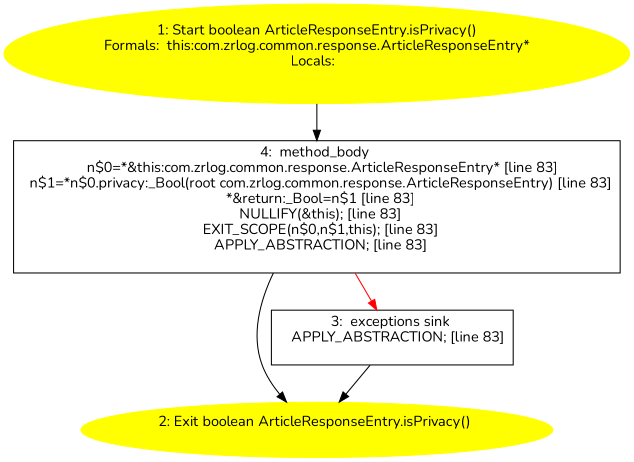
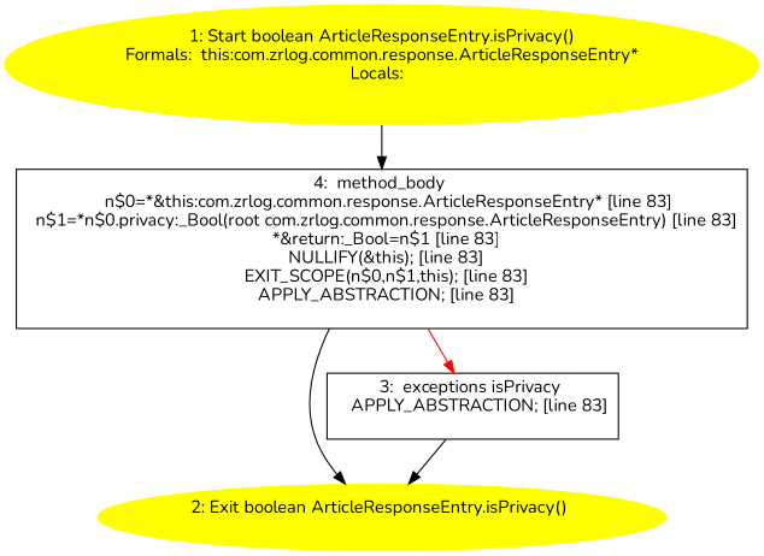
  digraph {
    fontname=Nunito
    node [fontname=Nunito]
    edge [fontname=Nunito]
    n1 [color=yellow label="1: Start boolean ArticleResponseEntry.isPrivacy()\nFormals:  this:com.zrlog.common.response.ArticleResponseEntry*\nLocals:  \n  " style=filled]
    n2 [label="4:  method_body \n   n$0=*&this:com.zrlog.common.response.ArticleResponseEntry* [line 83]\n  n$1=*n$0.privacy:_Bool(root com.zrlog.common.response.ArticleResponseEntry) [line 83]\n  *&return:_Bool=n$1 [line 83]\n  NULLIFY(&this); [line 83]\n  EXIT_SCOPE(n$0,n$1,this); [line 83]\n  APPLY_ABSTRACTION; [line 83]\n " shape=box]
    n3 [color=yellow label="2: Exit boolean ArticleResponseEntry.isPrivacy() \n  " style=filled]
-   n4 [label="3:  exceptions sink \n   APPLY_ABSTRACTION; [line 83]\n " shape=box]
+   n4 [label="3:  exceptions isPrivacy \n   APPLY_ABSTRACTION; [line 83]\n " shape=box]
    n1 -> n2
    n2 -> n3
    n2 -> n4 [color=red]
    n4 -> n3
  }
